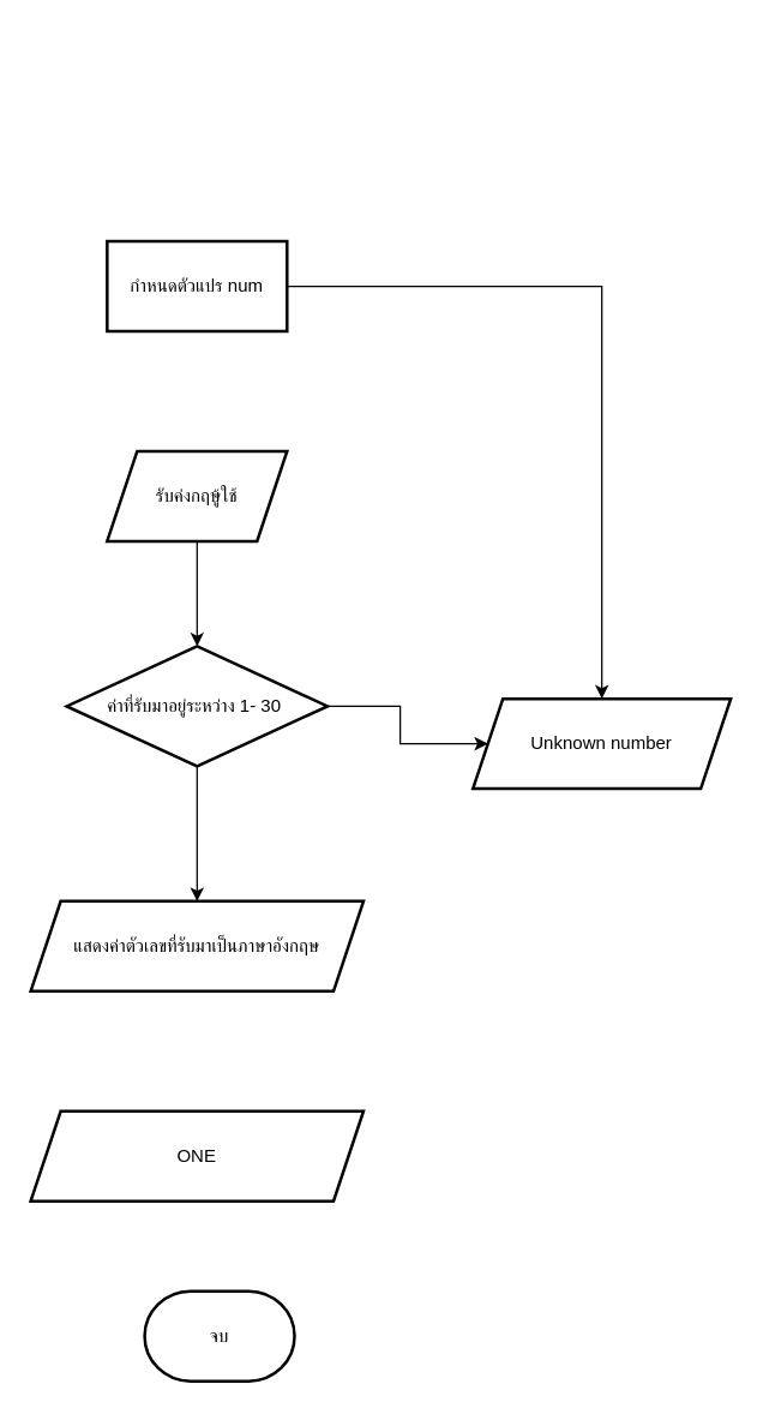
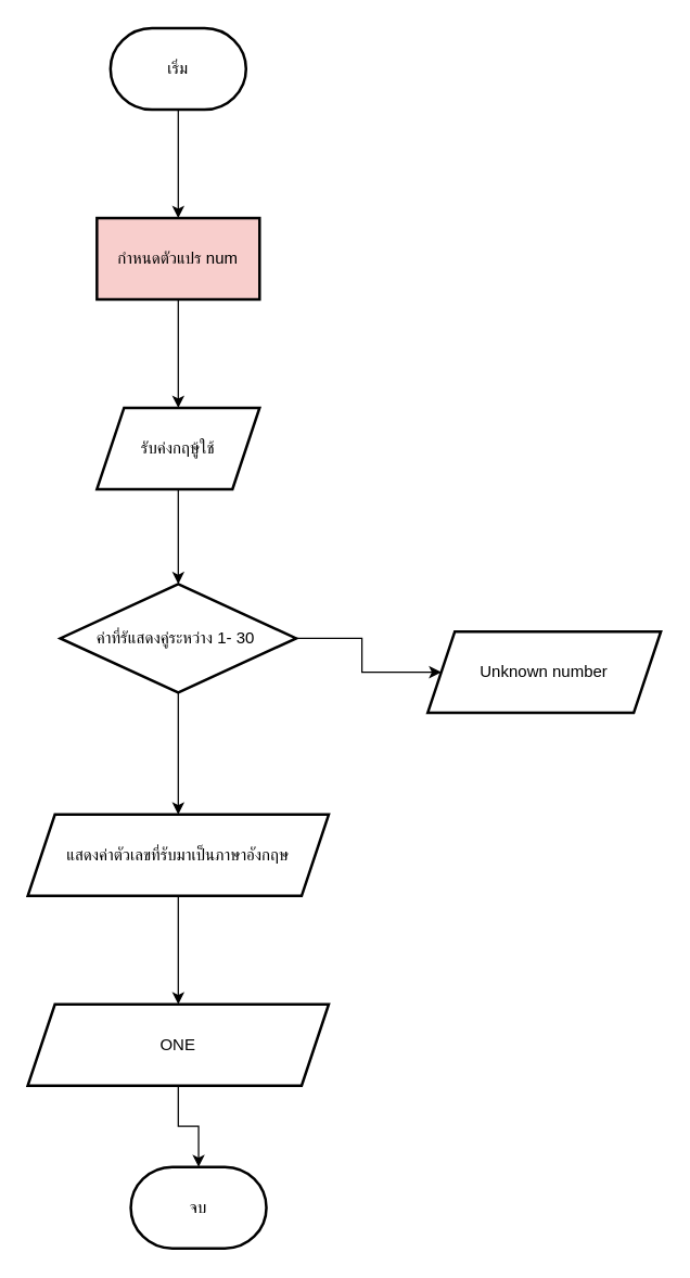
  <mxCell id="0" />
  <mxCell id="1" parent="0" />
- <mxCell id="4" value="" style="edgeStyle=orthogonalEdgeStyle;rounded=0;orthogonalLoop=1;jettySize=auto;html=1;" edge="1" parent="1" source="5" target="11"><mxGeometry relative="1" as="geometry" /></mxCell>
- <mxCell id="5" value="กำหนดตัวแปร num" style="whiteSpace=wrap;html=1;strokeWidth=2;" vertex="1" parent="1"><mxGeometry x="71" y="160" width="120" height="60" as="geometry" /></mxCell>
+ <mxCell id="2" value="" style="edgeStyle=orthogonalEdgeStyle;rounded=0;orthogonalLoop=1;jettySize=auto;html=1;" edge="1" parent="1" source="3" target="5"><mxGeometry relative="1" as="geometry" /></mxCell>
+ <mxCell id="3" value="เริ่ม" style="strokeWidth=2;html=1;shape=mxgraph.flowchart.terminator;whiteSpace=wrap;" vertex="1" parent="1"><mxGeometry x="81" y="20" width="100" height="60" as="geometry" /></mxCell>
+ <mxCell id="4" value="" style="edgeStyle=orthogonalEdgeStyle;rounded=0;orthogonalLoop=1;jettySize=auto;html=1;" edge="1" parent="1" source="5" target="7"><mxGeometry relative="1" as="geometry" /></mxCell>
+ <mxCell id="5" value="กำหนดตัวแปร num" style="whiteSpace=wrap;html=1;strokeWidth=2;fillColor=#f8cecc;" vertex="1" parent="1"><mxGeometry x="71" y="160" width="120" height="60" as="geometry" /></mxCell>
  <mxCell id="6" value="" style="edgeStyle=orthogonalEdgeStyle;rounded=0;orthogonalLoop=1;jettySize=auto;html=1;" edge="1" parent="1" source="7" target="10"><mxGeometry relative="1" as="geometry" /></mxCell>
  <mxCell id="7" value="รับค่งกฤษู้ใช้" style="shape=parallelogram;perimeter=parallelogramPerimeter;whiteSpace=wrap;html=1;fixedSize=1;strokeWidth=2;" vertex="1" parent="1"><mxGeometry x="71" y="300" width="120" height="60" as="geometry" /></mxCell>
  <mxCell id="8" value="" style="edgeStyle=orthogonalEdgeStyle;rounded=0;orthogonalLoop=1;jettySize=auto;html=1;" edge="1" parent="1" source="10" target="11"><mxGeometry relative="1" as="geometry" /></mxCell>
  <mxCell id="9" value="" style="edgeStyle=orthogonalEdgeStyle;rounded=0;orthogonalLoop=1;jettySize=auto;html=1;" edge="1" parent="1" source="10" target="13"><mxGeometry relative="1" as="geometry" /></mxCell>
- <mxCell id="10" value="ค่าที่รับมาอยู่ระหว่าง 1- 30&amp;nbsp;" style="rhombus;whiteSpace=wrap;html=1;strokeWidth=2;" vertex="1" parent="1"><mxGeometry x="44" y="430" width="174" height="80" as="geometry" /></mxCell>
+ <mxCell id="10" value="ค่าที่รัแสดงคู่ระหว่าง 1- 30&amp;nbsp;" style="rhombus;whiteSpace=wrap;html=1;strokeWidth=2;" vertex="1" parent="1"><mxGeometry x="44" y="430" width="174" height="80" as="geometry" /></mxCell>
  <mxCell id="11" value="Unknown number" style="shape=parallelogram;perimeter=parallelogramPerimeter;whiteSpace=wrap;html=1;fixedSize=1;strokeWidth=2;" vertex="1" parent="1"><mxGeometry x="315" y="465" width="172" height="60" as="geometry" /></mxCell>
+ <mxCell id="12" value="" style="edgeStyle=orthogonalEdgeStyle;rounded=0;orthogonalLoop=1;jettySize=auto;html=1;" edge="1" parent="1" source="13" target="15"><mxGeometry relative="1" as="geometry" /></mxCell>
  <mxCell id="13" value="แสดงค่าตัวเลขที่รับมาเป็นภาษาอังกฤษ" style="shape=parallelogram;perimeter=parallelogramPerimeter;whiteSpace=wrap;html=1;fixedSize=1;strokeWidth=2;" vertex="1" parent="1"><mxGeometry x="20" y="600" width="222" height="60" as="geometry" /></mxCell>
+ <mxCell id="14" value="" style="edgeStyle=orthogonalEdgeStyle;rounded=0;orthogonalLoop=1;jettySize=auto;html=1;" edge="1" parent="1" source="15" target="16"><mxGeometry relative="1" as="geometry" /></mxCell>
  <mxCell id="15" value="ONE" style="shape=parallelogram;perimeter=parallelogramPerimeter;whiteSpace=wrap;html=1;fixedSize=1;strokeWidth=2;" vertex="1" parent="1"><mxGeometry x="20" y="740" width="222" height="60" as="geometry" /></mxCell>
  <mxCell id="16" value="จบ" style="strokeWidth=2;html=1;shape=mxgraph.flowchart.terminator;whiteSpace=wrap;" vertex="1" parent="1"><mxGeometry x="96" y="860" width="100" height="60" as="geometry" /></mxCell>
